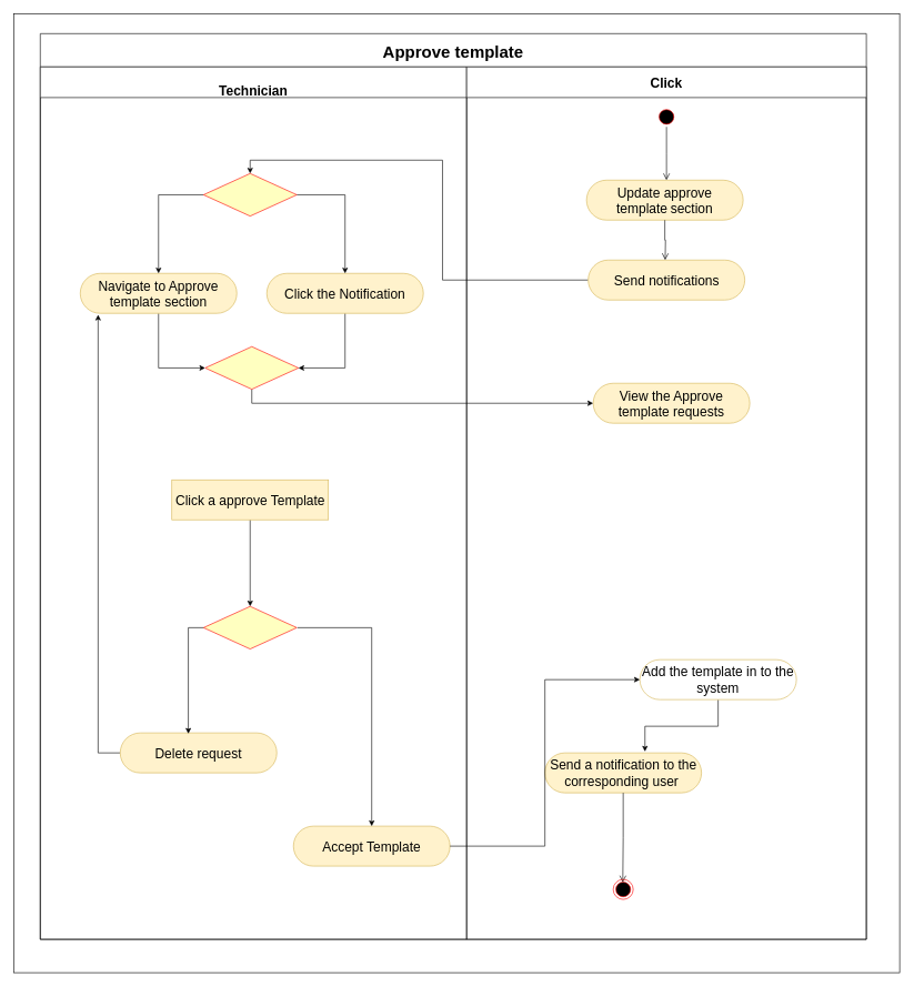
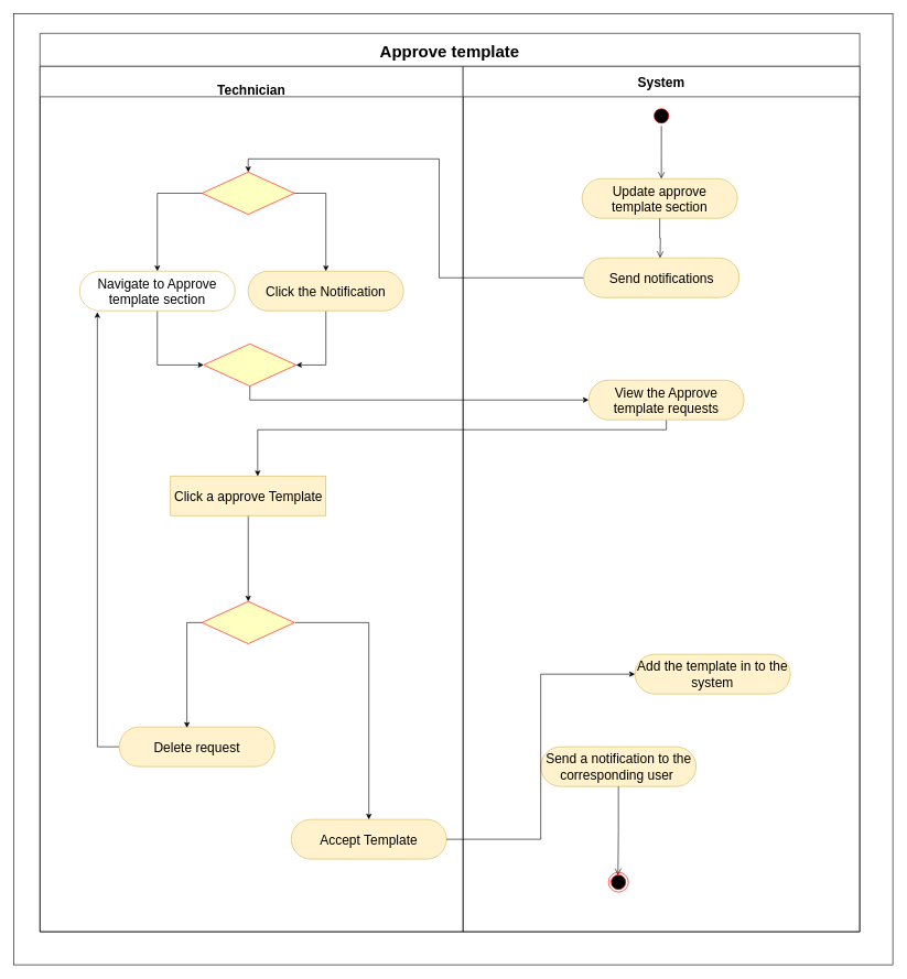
  <mxCell id="0" />
  <mxCell id="1" parent="0" />
  <mxCell id="2" value="Approve template" style="swimlane;childLayout=stackLayout;resizeParent=1;resizeParentMax=0;startSize=50;fontSize=25;swimlaneFillColor=none;fillColor=default;" vertex="1" parent="1"><mxGeometry x="60" width="1240" height="1360" as="geometry" y="50" /></mxCell>
  <mxCell id="3" style="edgeStyle=orthogonalEdgeStyle;rounded=0;orthogonalLoop=1;jettySize=auto;html=1;exitX=0;exitY=0.5;exitDx=0;exitDy=0;entryX=0.5;entryY=0;entryDx=0;entryDy=0;" edge="1" parent="2" source="25" target="12"><mxGeometry relative="1" as="geometry"><mxPoint x="400" y="370" as="targetPoint" /></mxGeometry></mxCell>
  <mxCell id="4" style="edgeStyle=orthogonalEdgeStyle;rounded=0;orthogonalLoop=1;jettySize=auto;html=1;exitX=0.5;exitY=1;exitDx=0;exitDy=0;entryX=0;entryY=0.5;entryDx=0;entryDy=0;" edge="1" parent="2" source="13" target="29"><mxGeometry relative="1" as="geometry" /></mxCell>
  <mxCell id="5" value="&#10;Technician" style="swimlane;startSize=46;fontSize=20;" vertex="1" parent="2"><mxGeometry y="50" width="640" height="1310" as="geometry"><mxRectangle y="36" width="50" height="1234" as="alternateBounds" /></mxGeometry></mxCell>
  <mxCell id="6" style="edgeStyle=orthogonalEdgeStyle;rounded=0;orthogonalLoop=1;jettySize=auto;html=1;exitX=0.5;exitY=1;exitDx=0;exitDy=0;entryX=0;entryY=0.5;entryDx=0;entryDy=0;" edge="1" parent="5" source="7" target="13"><mxGeometry relative="1" as="geometry" /></mxCell>
- <mxCell id="7" value="Navigate to Approve template section" style="rounded=1;whiteSpace=wrap;html=1;fontSize=20;arcSize=50;fillColor=#fff2cc;strokeColor=#d6b656;" vertex="1" parent="5"><mxGeometry x="60" y="310" width="235" height="60" as="geometry" /></mxCell>
+ <mxCell id="7" value="Navigate to Approve template section" style="rounded=1;whiteSpace=wrap;html=1;fontSize=20;arcSize=50;fillColor=#ffffff;strokeColor=#d6b656;" vertex="1" parent="5"><mxGeometry x="60" y="310" width="235" height="60" as="geometry" /></mxCell>
  <mxCell id="8" style="edgeStyle=orthogonalEdgeStyle;rounded=0;orthogonalLoop=1;jettySize=auto;html=1;exitX=0.5;exitY=1;exitDx=0;exitDy=0;entryX=1;entryY=0.5;entryDx=0;entryDy=0;" edge="1" parent="5" source="9" target="13"><mxGeometry relative="1" as="geometry" /></mxCell>
- <mxCell id="9" value="Click the Notification" style="rounded=1;whiteSpace=wrap;html=1;fontSize=20;arcSize=50;fillColor=#fff2cc;strokeColor=#d6b656;" vertex="1" parent="5"><mxGeometry x="340" y="310" width="235" height="60" as="geometry" /></mxCell>
+ <mxCell id="9" value="Click the Notification" style="rounded=1;whiteSpace=wrap;html=1;fontSize=20;arcSize=50;fillColor=#fff2cc;strokeColor=#d6b656;" vertex="1" parent="5"><mxGeometry x="315" y="310" width="235" height="60" as="geometry" /></mxCell>
  <mxCell id="10" style="edgeStyle=orthogonalEdgeStyle;rounded=0;orthogonalLoop=1;jettySize=auto;html=1;exitX=0;exitY=0.5;exitDx=0;exitDy=0;entryX=0.5;entryY=0;entryDx=0;entryDy=0;" edge="1" parent="5" source="12" target="7"><mxGeometry relative="1" as="geometry" /></mxCell>
  <mxCell id="11" style="edgeStyle=orthogonalEdgeStyle;rounded=0;orthogonalLoop=1;jettySize=auto;html=1;exitX=1;exitY=0.5;exitDx=0;exitDy=0;entryX=0.5;entryY=0;entryDx=0;entryDy=0;" edge="1" parent="5" source="12" target="9"><mxGeometry relative="1" as="geometry" /></mxCell>
  <mxCell id="12" value="" style="rhombus;whiteSpace=wrap;html=1;fillColor=#ffffc0;strokeColor=#ff0000;fontSize=20;" vertex="1" parent="5"><mxGeometry x="245" y="160" width="140" height="64" as="geometry" /></mxCell>
  <mxCell id="13" value="" style="rhombus;whiteSpace=wrap;html=1;fillColor=#ffffc0;strokeColor=#ff0000;fontSize=20;" vertex="1" parent="5"><mxGeometry x="247.5" y="420" width="140" height="64" as="geometry" /></mxCell>
  <mxCell id="14" style="edgeStyle=orthogonalEdgeStyle;rounded=0;orthogonalLoop=1;jettySize=auto;html=1;exitX=0.5;exitY=1;exitDx=0;exitDy=0;entryX=0.5;entryY=0;entryDx=0;entryDy=0;" edge="1" parent="5" source="15" target="16"><mxGeometry relative="1" as="geometry" /></mxCell>
  <mxCell id="15" value="&lt;span&gt;Click a approve Template&lt;/span&gt;" style="whiteSpace=wrap;html=1;fontSize=20;arcSize=50;fillColor=#fff2cc;strokeColor=#d6b656;rounded=0;" vertex="1" parent="5"><mxGeometry x="197.5" y="620" width="235" height="60" as="geometry" /></mxCell>
  <mxCell id="16" value="" style="rhombus;whiteSpace=wrap;html=1;fillColor=#ffffc0;strokeColor=#ff0000;fontSize=20;" vertex="1" parent="5"><mxGeometry x="245" y="810" width="140" height="64" as="geometry" /></mxCell>
  <mxCell id="17" style="edgeStyle=orthogonalEdgeStyle;rounded=0;orthogonalLoop=1;jettySize=auto;html=1;exitX=0;exitY=0.5;exitDx=0;exitDy=0;entryX=0.114;entryY=1.035;entryDx=0;entryDy=0;entryPerimeter=0;" edge="1" parent="5" source="18" target="7"><mxGeometry relative="1" as="geometry" /></mxCell>
  <mxCell id="18" value="&lt;span&gt;Delete request&lt;/span&gt;" style="rounded=1;whiteSpace=wrap;html=1;fontSize=20;arcSize=50;fillColor=#fff2cc;strokeColor=#d6b656;" vertex="1" parent="5"><mxGeometry x="120" y="1000" width="235" height="60" as="geometry" /></mxCell>
  <mxCell id="19" style="edgeStyle=orthogonalEdgeStyle;rounded=0;orthogonalLoop=1;jettySize=auto;html=1;exitX=0;exitY=0.5;exitDx=0;exitDy=0;entryX=0.435;entryY=0.02;entryDx=0;entryDy=0;entryPerimeter=0;" edge="1" parent="5" source="16" target="18"><mxGeometry relative="1" as="geometry" /></mxCell>
  <mxCell id="20" value="Accept Template" style="rounded=1;whiteSpace=wrap;html=1;fontSize=20;arcSize=50;fillColor=#fff2cc;strokeColor=#d6b656;" vertex="1" parent="5"><mxGeometry x="380" y="1140" width="235" height="60" as="geometry" /></mxCell>
+ <mxCell id="21" style="edgeStyle=orthogonalEdgeStyle;rounded=0;orthogonalLoop=1;jettySize=auto;html=1;exitX=0.5;exitY=1;exitDx=0;exitDy=0;entryX=0.561;entryY=0.006;entryDx=0;entryDy=0;entryPerimeter=0;" edge="1" parent="2" source="29" target="15"><mxGeometry relative="1" as="geometry"><Array as="points"><mxPoint x="947" y="600" /><mxPoint x="329" y="600" /></Array></mxGeometry></mxCell>
  <mxCell id="22" style="edgeStyle=orthogonalEdgeStyle;rounded=0;orthogonalLoop=1;jettySize=auto;html=1;exitX=1;exitY=0.5;exitDx=0;exitDy=0;entryX=0.5;entryY=0;entryDx=0;entryDy=0;" edge="1" parent="2" target="20"><mxGeometry relative="1" as="geometry"><mxPoint x="386" y="892" as="sourcePoint" /><mxPoint x="1018.5" y="940" as="targetPoint" /><Array as="points"><mxPoint x="498" y="892" /></Array></mxGeometry></mxCell>
- <mxCell id="23" value="Click" style="swimlane;startSize=46;fontSize=20;gradientColor=none;strokeColor=#000000;" vertex="1" parent="2"><mxGeometry x="640" y="50" width="600" height="1310" as="geometry" /></mxCell>
+ <mxCell id="23" value="System" style="swimlane;startSize=46;fontSize=20;gradientColor=none;strokeColor=#000000;" vertex="1" parent="2"><mxGeometry x="640" y="50" width="600" height="1310" as="geometry" /></mxCell>
  <mxCell id="24" value="Update approve template&lt;span style=&quot;font-size: 16px; text-align: left;&quot;&gt;&amp;nbsp;&lt;/span&gt;&lt;span&gt;section&lt;/span&gt;" style="rounded=1;whiteSpace=wrap;html=1;fontSize=20;arcSize=50;fillColor=#fff2cc;strokeColor=#d6b656;" vertex="1" parent="23"><mxGeometry x="180" y="170" width="235" height="60" as="geometry" /></mxCell>
  <mxCell id="25" value="Send notifications" style="rounded=1;whiteSpace=wrap;html=1;fontSize=20;arcSize=50;fillColor=#fff2cc;strokeColor=#d6b656;" vertex="1" parent="23"><mxGeometry x="182.5" y="290" width="235" height="60" as="geometry" /></mxCell>
  <mxCell id="26" value="" style="ellipse;html=1;shape=startState;fillColor=#000000;strokeColor=#ff0000;fontSize=20;" vertex="1" parent="23"><mxGeometry x="285" y="60" width="30" height="30" as="geometry" /></mxCell>
  <mxCell id="27" value="" style="edgeStyle=orthogonalEdgeStyle;html=1;verticalAlign=bottom;endArrow=open;endSize=8;strokeColor=#000000;rounded=0;fontSize=20;exitX=0.5;exitY=1;exitDx=0;exitDy=0;" edge="1" parent="23" source="26"><mxGeometry relative="1" as="geometry"><mxPoint x="300" y="170" as="targetPoint" /><mxPoint x="680" y="90" as="sourcePoint" /></mxGeometry></mxCell>
  <mxCell id="28" value="" style="edgeStyle=orthogonalEdgeStyle;html=1;verticalAlign=bottom;endArrow=open;endSize=8;strokeColor=#000000;rounded=0;fontSize=20;exitX=0.5;exitY=1;exitDx=0;exitDy=0;" edge="1" parent="23" source="24"><mxGeometry relative="1" as="geometry"><mxPoint x="298" y="290" as="targetPoint" /><mxPoint x="310" y="100" as="sourcePoint" /></mxGeometry></mxCell>
  <mxCell id="29" value="&lt;span&gt;View the Approve template requests&lt;/span&gt;" style="rounded=1;whiteSpace=wrap;html=1;fontSize=20;arcSize=50;fillColor=#fff2cc;strokeColor=#d6b656;" vertex="1" parent="23"><mxGeometry x="190" y="475" width="235" height="60" as="geometry" /></mxCell>
- <mxCell id="30" style="edgeStyle=orthogonalEdgeStyle;rounded=0;orthogonalLoop=1;jettySize=auto;html=1;exitX=0.5;exitY=1;exitDx=0;exitDy=0;entryX=0.639;entryY=-0.033;entryDx=0;entryDy=0;entryPerimeter=0;fontSize=14;" edge="1" parent="23" source="31" target="32"><mxGeometry relative="1" as="geometry" /></mxCell>
- <mxCell id="31" value="&lt;span&gt;Add the template in to the system&lt;/span&gt;" style="rounded=1;whiteSpace=wrap;html=1;fontSize=20;arcSize=50;fillColor=#ffffff;strokeColor=#d6b656;" vertex="1" parent="23"><mxGeometry x="260" y="890" width="235" height="60" as="geometry" /></mxCell>
+ <mxCell id="31" value="&lt;span&gt;Add the template in to the system&lt;/span&gt;" style="rounded=1;whiteSpace=wrap;html=1;fontSize=20;arcSize=50;fillColor=#fff2cc;strokeColor=#d6b656;" vertex="1" parent="23"><mxGeometry x="260" y="890" width="235" height="60" as="geometry" /></mxCell>
  <mxCell id="32" value="Send a notification to the corresponding user&amp;nbsp;" style="rounded=1;whiteSpace=wrap;html=1;fontSize=20;arcSize=50;fillColor=#fff2cc;strokeColor=#d6b656;" vertex="1" parent="23"><mxGeometry x="117.5" y="1030" width="235" height="60" as="geometry" /></mxCell>
  <mxCell id="33" value="" style="edgeStyle=orthogonalEdgeStyle;html=1;verticalAlign=bottom;endArrow=open;endSize=8;strokeColor=#000000;rounded=0;fontSize=20;exitX=0.5;exitY=1;exitDx=0;exitDy=0;entryX=0;entryY=0;entryDx=0;entryDy=0;" edge="1" parent="23" source="32"><mxGeometry relative="1" as="geometry"><mxPoint x="234.393" y="1224.393" as="targetPoint" /><mxPoint x="347.5" y="1150" as="sourcePoint" /></mxGeometry></mxCell>
  <mxCell id="34" value="" style="ellipse;html=1;shape=endState;fillColor=#000000;strokeColor=#ff0000;fontSize=20;direction=west;" vertex="1" parent="23"><mxGeometry x="220" y="1220" width="30" height="30" as="geometry" /></mxCell>
  <mxCell id="35" style="edgeStyle=orthogonalEdgeStyle;rounded=0;orthogonalLoop=1;jettySize=auto;html=1;exitX=1;exitY=0.5;exitDx=0;exitDy=0;entryX=0;entryY=0.5;entryDx=0;entryDy=0;" edge="1" parent="2" source="20" target="31"><mxGeometry relative="1" as="geometry" /></mxCell>
  <mxCell id="36" value="" style="rounded=0;whiteSpace=wrap;html=1;fillColor=none;" vertex="1" parent="1"><mxGeometry x="20" y="20" width="1330" height="1440" as="geometry" /></mxCell>
